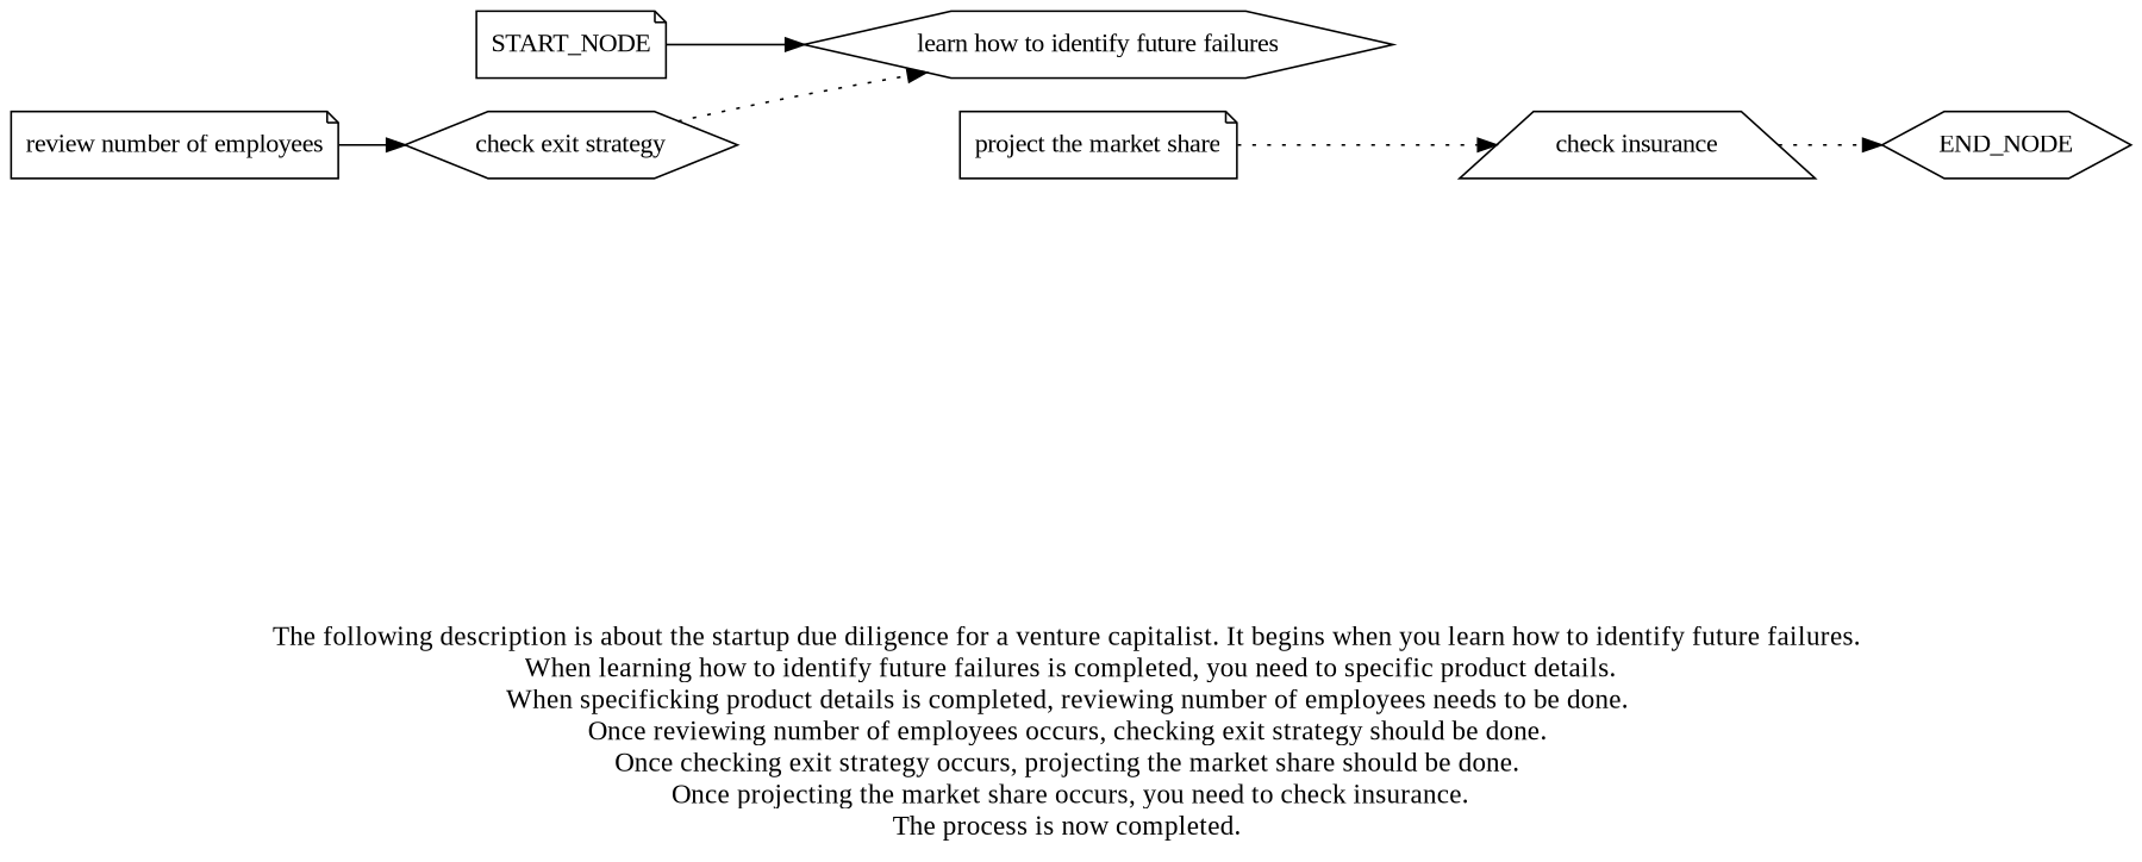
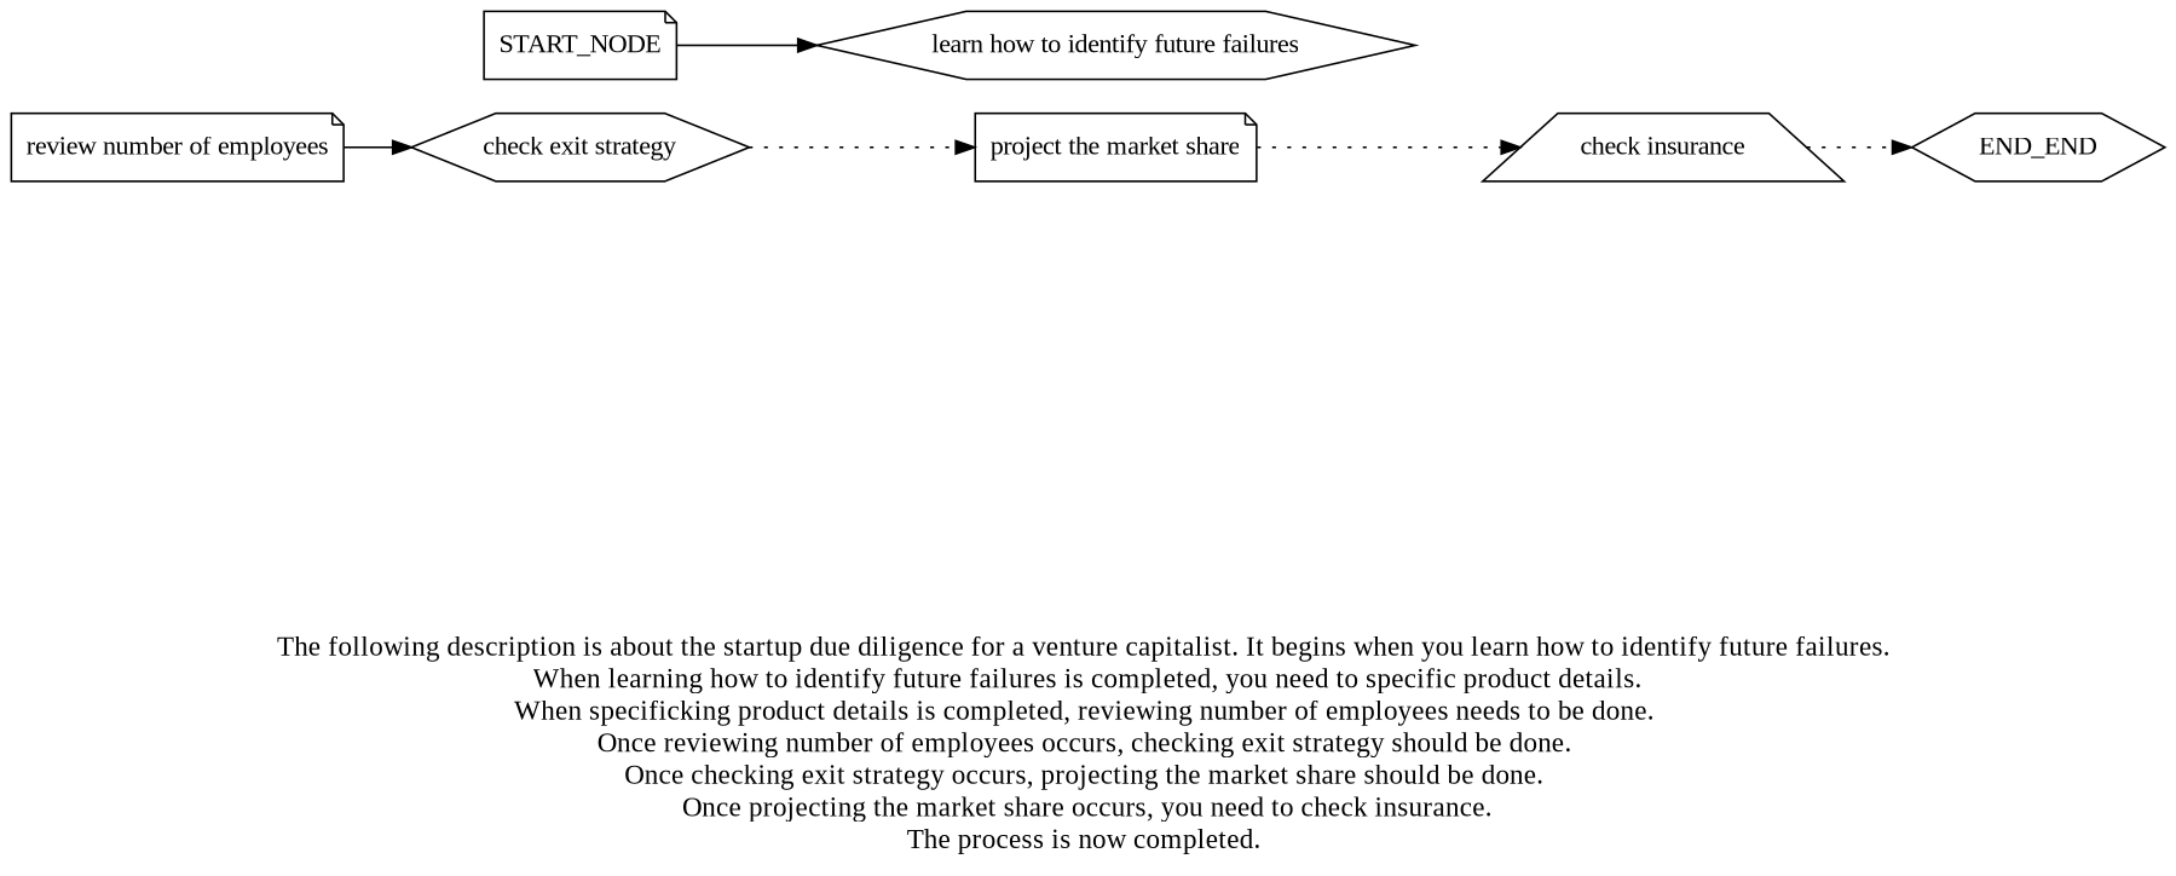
  digraph {
    fontname="Liberation Serif"
    fontsize=15
    label="\n\n\nThe following description is about the startup due diligence for a venture capitalist. It begins when you learn how to identify future failures. \nWhen learning how to identify future failures is completed, you need to specific product details.\nWhen specificking product details is completed, reviewing number of employees needs to be done. \nOnce reviewing number of employees occurs, checking exit strategy should be done. \nOnce checking exit strategy occurs, projecting the market share should be done. \nOnce projecting the market share occurs, you need to check insurance.\nThe process is now completed. \n"
    rankdir=LR
    node [fontname="Liberation Serif" shape=hexagon]
    edge [fontname="Liberation Serif" style=dotted]
    "learn how to identify future failures"
    "review number of employees" [shape=note]
    "check exit strategy"
    "project the market share" [shape=note]
    "check insurance" [shape=trapezium]
-   END_NODE [width=0.2]
+   END_NODE [width=0.2 label=END_END]
    START_NODE [shape=note width=0.3]
    subgraph sub_1 {
      "learn how to identify future failures"
      "review number of employees"
      "check exit strategy"
      "project the market share"
      "check insurance"
    }
    "review number of employees" -> "check exit strategy" [style=solid]
-   "check exit strategy" -> "learn how to identify future failures"
+   "check exit strategy" -> "project the market share"
    "project the market share" -> "check insurance"
    "check insurance" -> END_NODE
    START_NODE -> "learn how to identify future failures" [style=solid]
  }
